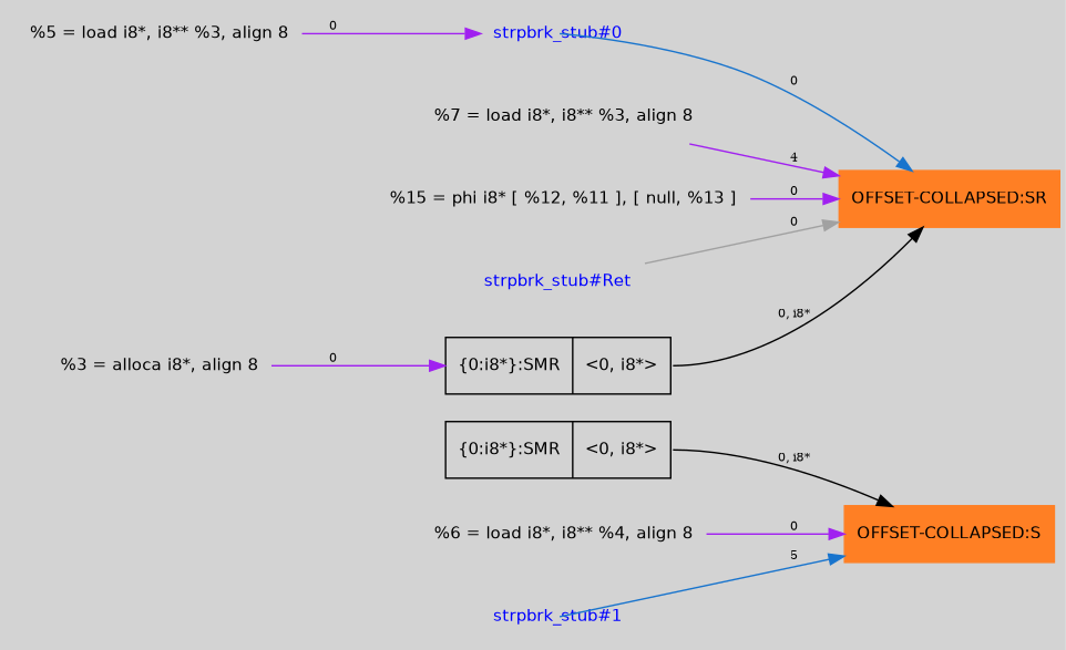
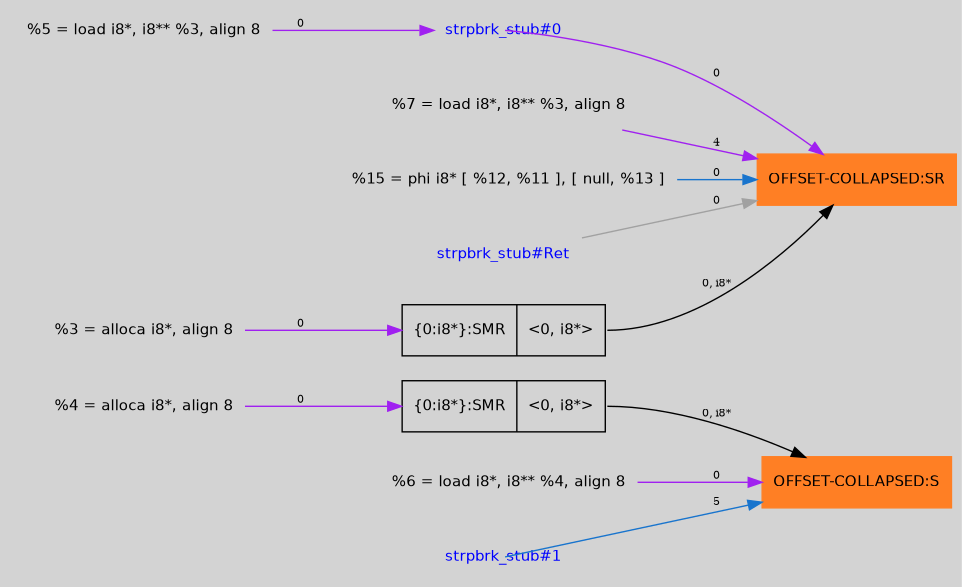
  digraph {
    bgcolor=lightgray
    fontname=Helvetica
    rankdir=LR
    node [fontname=Helvetica fontsize=11 shape=plaintext]
    edge [arrowtail=tee fontsize=8 color=purple]
    n1 [color=chocolate1 label="{OFFSET-COLLAPSED:S}" shape=record style=filled]
    n2 [label="{\{0:i8*\}:SMR|{<s0>\<0, i8*\>}}" shape=record]
    n3 [color=chocolate1 label="{OFFSET-COLLAPSED:SR}" shape=record style=filled]
    n4 [label="{\{0:i8*\}:SMR|{<s0>\<0, i8*\>}}" shape=record]
    n5 [label="  %6 = load i8*, i8** %4, align 8"]
+   n6 [label="  %4 = alloca i8*, align 8"]
    n7 [label="  %5 = load i8*, i8** %3, align 8"]
    n8 [fontcolor=blue label="strpbrk_stub#0"]
    n9 [label="  %7 = load i8*, i8** %3, align 8"]
    n10 [label="  %15 = phi i8* [ %12, %11 ], [ null, %13 ]"]
    n11 [label="  %3 = alloca i8*, align 8"]
    n12 [fontcolor=blue label="strpbrk_stub#1"]
    n13 [fontcolor=blue label="strpbrk_stub#Ret"]
    n2 -> n3 [label="0, i8*" tailport=s0 color=""]
    n4 -> n1 [label="0, i8*" tailport=s0 color=""]
    n5 -> n1 [label=0]
+   n6 -> n4 [label=0]
    n7 -> n8 [label=0]
-   n8 -> n3 [color=dodgerblue3 label=0 tailclip=false arrowtail=""]
+   n8 -> n3 [label=0 tailclip=false arrowtail=""]
    n9 -> n3 [label=4]
-   n10 -> n3 [label=0]
+   n10 -> n3 [color=dodgerblue3 label=0]
    n11 -> n2 [label=0]
    n12 -> n1 [color=dodgerblue3 label=5 tailclip=false arrowtail=""]
    n13 -> n3 [color=gray63 label=0]
  }
